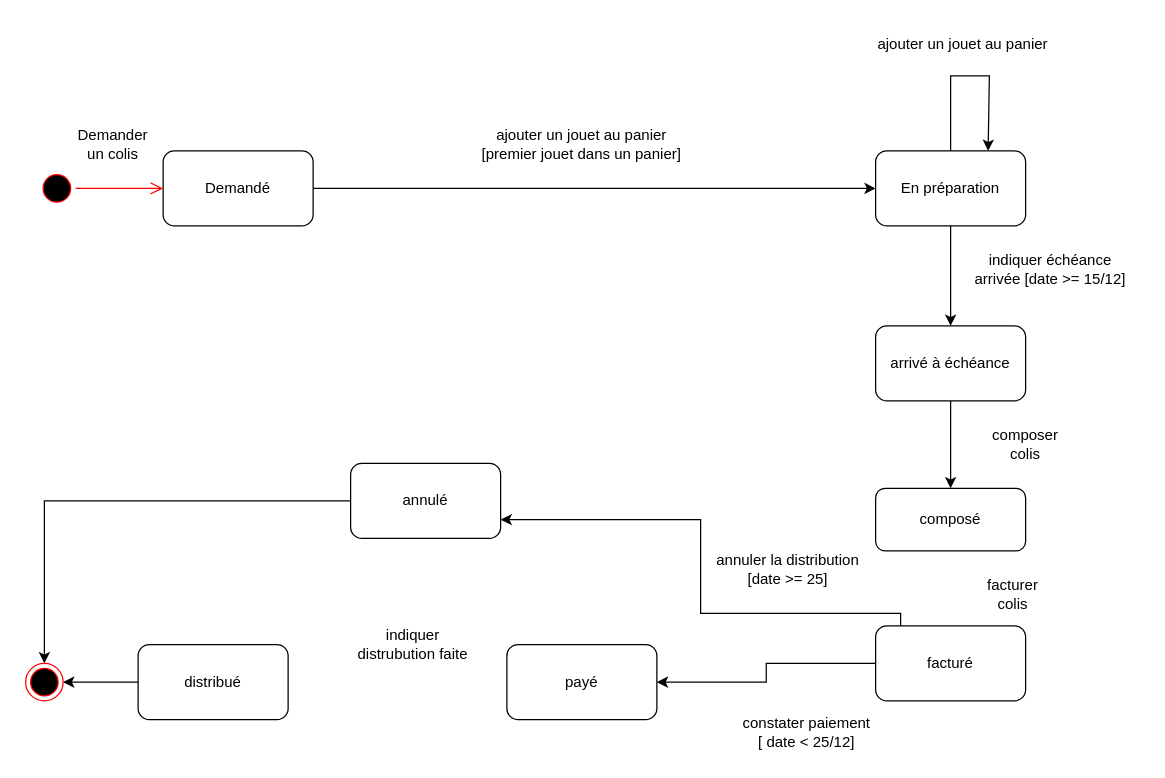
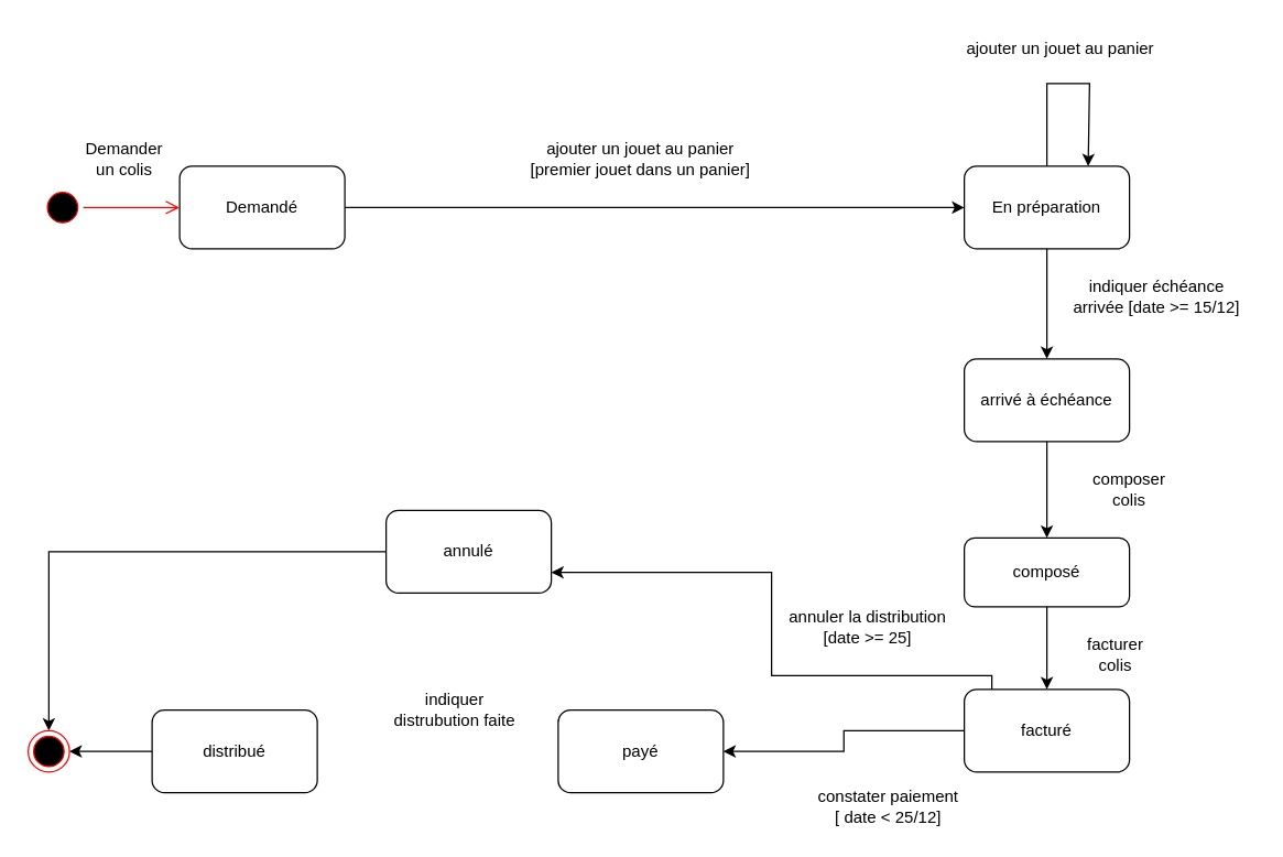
  <mxCell id="0" />
  <mxCell id="1" parent="0" />
  <mxCell id="2" style="edgeStyle=orthogonalEdgeStyle;rounded=0;orthogonalLoop=1;jettySize=auto;html=1;exitX=1;exitY=0.5;exitDx=0;exitDy=0;entryX=0;entryY=0.5;entryDx=0;entryDy=0;" parent="1" source="3" target="6" edge="1"><mxGeometry relative="1" as="geometry" /></mxCell>
  <mxCell id="3" value="Demandé" style="rounded=1;whiteSpace=wrap;html=1;" parent="1" vertex="1"><mxGeometry x="130" y="120" width="120" height="60" as="geometry" /></mxCell>
  <mxCell id="4" style="edgeStyle=orthogonalEdgeStyle;rounded=0;orthogonalLoop=1;jettySize=auto;html=1;exitX=0.5;exitY=0;exitDx=0;exitDy=0;entryX=0.75;entryY=0;entryDx=0;entryDy=0;" parent="1" source="6" edge="1" target="6"><mxGeometry relative="1" as="geometry"><mxPoint x="790" y="90" as="targetPoint" /><Array as="points"><mxPoint x="760" y="60" /><mxPoint x="791" y="60" /></Array></mxGeometry></mxCell>
  <mxCell id="5" style="edgeStyle=orthogonalEdgeStyle;rounded=0;orthogonalLoop=1;jettySize=auto;html=1;exitX=0.5;exitY=1;exitDx=0;exitDy=0;entryX=0.5;entryY=0;entryDx=0;entryDy=0;" edge="1" parent="1" source="6" target="10"><mxGeometry relative="1" as="geometry" /></mxCell>
  <mxCell id="6" value="En préparation" style="rounded=1;whiteSpace=wrap;html=1;" parent="1" vertex="1"><mxGeometry x="700" y="120" width="120" height="60" as="geometry" /></mxCell>
  <mxCell id="7" style="edgeStyle=orthogonalEdgeStyle;rounded=0;orthogonalLoop=1;jettySize=auto;html=1;entryX=0.5;entryY=0;entryDx=0;entryDy=0;" edge="1" parent="1" source="8" target="30"><mxGeometry relative="1" as="geometry" /></mxCell>
  <mxCell id="8" value="annulé" style="rounded=1;whiteSpace=wrap;html=1;" parent="1" vertex="1"><mxGeometry x="280" y="370" width="120" height="60" as="geometry" /></mxCell>
  <mxCell id="9" style="edgeStyle=orthogonalEdgeStyle;rounded=0;orthogonalLoop=1;jettySize=auto;html=1;exitX=0.5;exitY=1;exitDx=0;exitDy=0;entryX=0.5;entryY=0;entryDx=0;entryDy=0;" edge="1" parent="1" source="10" target="14"><mxGeometry relative="1" as="geometry" /></mxCell>
  <mxCell id="10" value="arrivé à échéance" style="rounded=1;whiteSpace=wrap;html=1;" parent="1" vertex="1"><mxGeometry x="700" y="260" width="120" height="60" as="geometry" /></mxCell>
  <mxCell id="11" style="edgeStyle=orthogonalEdgeStyle;rounded=0;orthogonalLoop=1;jettySize=auto;html=1;entryX=1;entryY=0.5;entryDx=0;entryDy=0;" edge="1" parent="1" source="12" target="30"><mxGeometry relative="1" as="geometry" /></mxCell>
  <mxCell id="12" value="distribué" style="rounded=1;whiteSpace=wrap;html=1;" parent="1" vertex="1"><mxGeometry x="110" y="515" width="120" height="60" as="geometry" /></mxCell>
+ <mxCell id="13" style="edgeStyle=orthogonalEdgeStyle;rounded=0;orthogonalLoop=1;jettySize=auto;html=1;entryX=0.5;entryY=0;entryDx=0;entryDy=0;" edge="1" parent="1" source="14" target="18"><mxGeometry relative="1" as="geometry" /></mxCell>
  <mxCell id="14" value="composé" style="rounded=1;whiteSpace=wrap;html=1;" parent="1" vertex="1"><mxGeometry x="700" y="390" width="120" height="50" as="geometry" /></mxCell>
  <mxCell id="15" value="payé" style="rounded=1;whiteSpace=wrap;html=1;" parent="1" vertex="1"><mxGeometry x="405" y="515" width="120" height="60" as="geometry" /></mxCell>
  <mxCell id="16" style="edgeStyle=orthogonalEdgeStyle;rounded=0;orthogonalLoop=1;jettySize=auto;html=1;entryX=1;entryY=0.5;entryDx=0;entryDy=0;" edge="1" parent="1" source="18" target="15"><mxGeometry relative="1" as="geometry" /></mxCell>
  <mxCell id="17" style="edgeStyle=orthogonalEdgeStyle;rounded=0;orthogonalLoop=1;jettySize=auto;html=1;entryX=1;entryY=0.75;entryDx=0;entryDy=0;" edge="1" parent="1" source="18" target="8"><mxGeometry relative="1" as="geometry"><Array as="points"><mxPoint x="720" y="490" /><mxPoint x="560" y="490" /><mxPoint x="560" y="415" /></Array></mxGeometry></mxCell>
  <mxCell id="18" value="facturé" style="rounded=1;whiteSpace=wrap;html=1;" parent="1" vertex="1"><mxGeometry x="700" y="500" width="120" height="60" as="geometry" /></mxCell>
  <mxCell id="19" value="" style="ellipse;html=1;shape=startState;fillColor=#000000;strokeColor=#ff0000;" parent="1" vertex="1"><mxGeometry x="30" y="135" width="30" height="30" as="geometry" /></mxCell>
  <mxCell id="20" value="" style="edgeStyle=orthogonalEdgeStyle;html=1;verticalAlign=bottom;endArrow=open;endSize=8;strokeColor=#ff0000;rounded=0;entryX=0;entryY=0.5;entryDx=0;entryDy=0;" parent="1" source="19" target="3" edge="1"><mxGeometry relative="1" as="geometry"><mxPoint x="120" y="180" as="targetPoint" /></mxGeometry></mxCell>
  <mxCell id="21" value="Demander un colis" style="text;html=1;align=center;verticalAlign=middle;whiteSpace=wrap;rounded=0;" parent="1" vertex="1"><mxGeometry x="60" y="100" width="60" height="30" as="geometry" /></mxCell>
  <mxCell id="22" value="ajouter un jouet au panier&lt;div&gt;[premier jouet dans un panier]&lt;/div&gt;" style="text;html=1;align=center;verticalAlign=middle;whiteSpace=wrap;rounded=0;" parent="1" vertex="1"><mxGeometry x="380" y="100" width="170" height="30" as="geometry" /></mxCell>
  <mxCell id="23" value="ajouter un jouet au panier" style="text;html=1;align=center;verticalAlign=middle;whiteSpace=wrap;rounded=0;" vertex="1" parent="1"><mxGeometry x="700" y="20" width="140" height="30" as="geometry" /></mxCell>
  <mxCell id="24" value="indiquer échéance arrivée [date &amp;gt;= 15/12]" style="text;html=1;align=center;verticalAlign=middle;whiteSpace=wrap;rounded=0;" vertex="1" parent="1"><mxGeometry x="770" y="200" width="140" height="30" as="geometry" /></mxCell>
  <mxCell id="25" value="composer colis" style="text;html=1;align=center;verticalAlign=middle;whiteSpace=wrap;rounded=0;" vertex="1" parent="1"><mxGeometry x="780" y="340" width="80" height="30" as="geometry" /></mxCell>
  <mxCell id="26" value="facturer colis" style="text;html=1;align=center;verticalAlign=middle;whiteSpace=wrap;rounded=0;" vertex="1" parent="1"><mxGeometry x="780" y="460" width="60" height="30" as="geometry" /></mxCell>
  <mxCell id="27" value="constater paiement [ date &amp;lt; 25/12]" style="text;html=1;align=center;verticalAlign=middle;whiteSpace=wrap;rounded=0;" vertex="1" parent="1"><mxGeometry x="590" y="570" width="110" height="30" as="geometry" /></mxCell>
  <mxCell id="28" value="annuler la distribution [date &amp;gt;= 25]" style="text;html=1;align=center;verticalAlign=middle;whiteSpace=wrap;rounded=0;" vertex="1" parent="1"><mxGeometry x="570" y="440" width="120" height="30" as="geometry" /></mxCell>
  <mxCell id="29" value="indiquer distrubution faite" style="text;html=1;align=center;verticalAlign=middle;whiteSpace=wrap;rounded=0;" vertex="1" parent="1"><mxGeometry x="280" y="500" width="100" height="30" as="geometry" /></mxCell>
  <mxCell id="30" value="" style="ellipse;html=1;shape=endState;fillColor=#000000;strokeColor=#ff0000;" vertex="1" parent="1"><mxGeometry x="20" y="530" width="30" height="30" as="geometry" /></mxCell>
